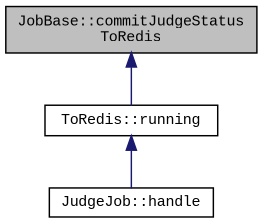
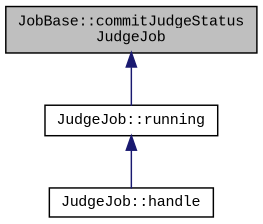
  digraph {
    fontname="Liberation Mono"
    rankdir=TB
    node [color=black fillcolor=white fontname="Liberation Mono" fontsize=10 shape=record style=filled]
    edge [color=midnightblue dir=back fontname="Liberation Mono" fontsize=10 labelfontname=Helvetica labelfontsize=10 style=solid]
-   n1 [fillcolor=grey75 fontcolor=black height=0.2 label="JobBase::commitJudgeStatus\lToRedis" width=0.4]
-   n2 [height=0.2 label="ToRedis::running" width=0.4]
+   n1 [fillcolor=grey75 fontcolor=black height=0.2 label="JobBase::commitJudgeStatus\lJudgeJob" width=0.4]
+   n2 [height=0.2 label="JudgeJob::running" width=0.4]
    n3 [height=0.2 label="JudgeJob::handle" width=0.4]
    n1 -> n2
    n2 -> n3
  }
